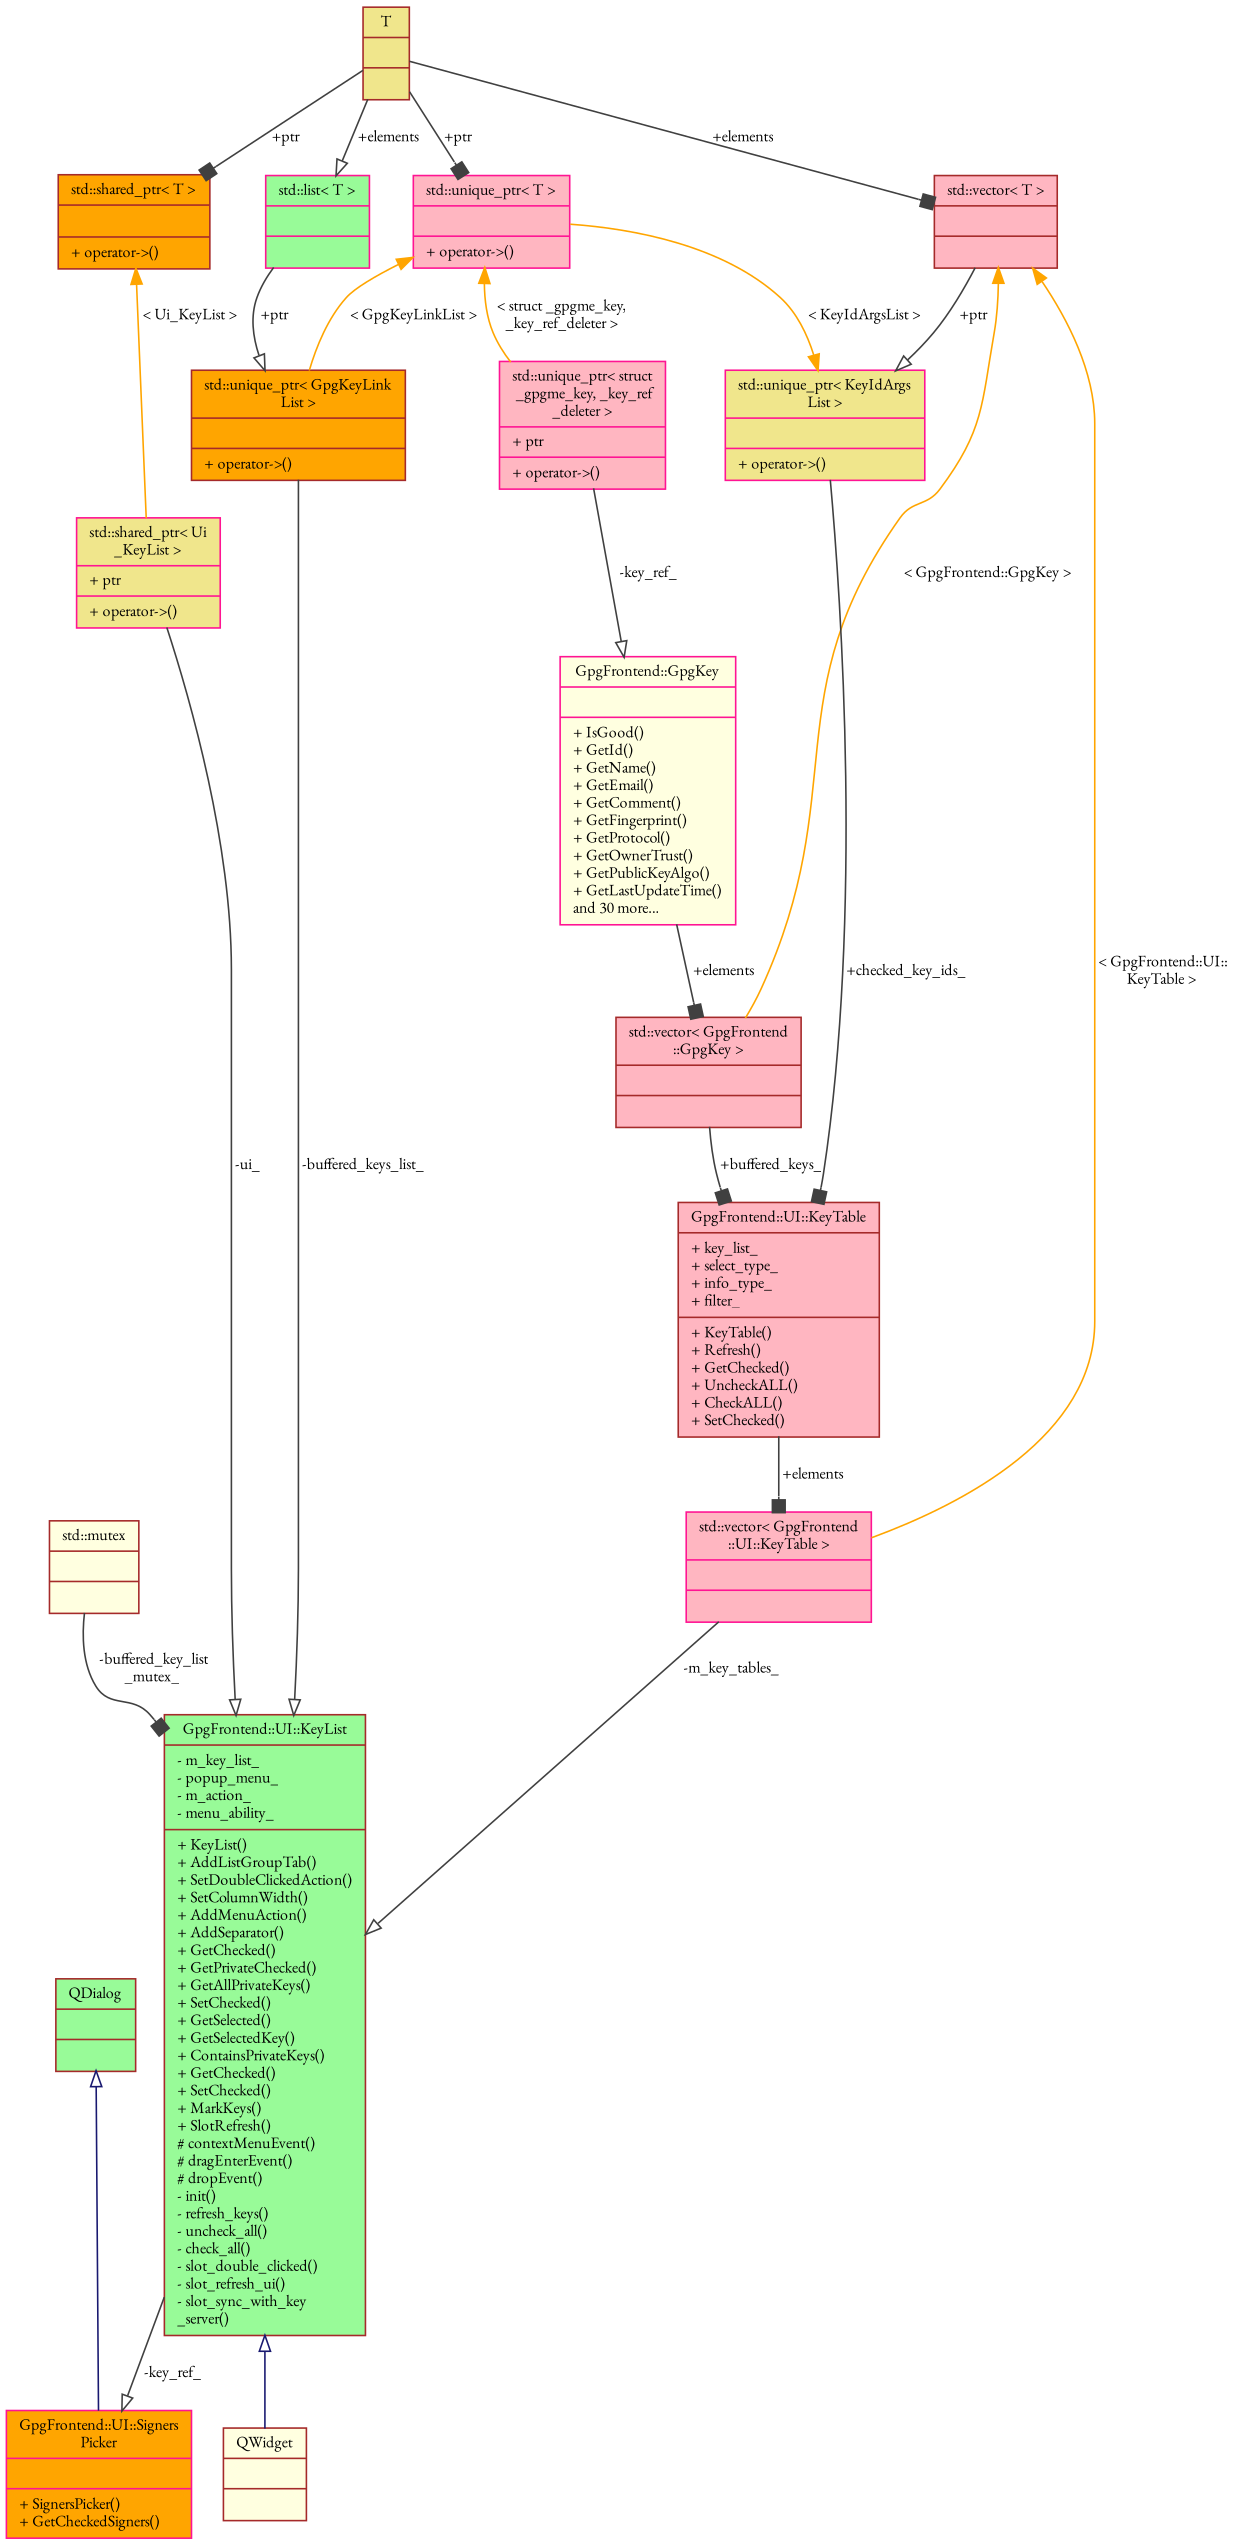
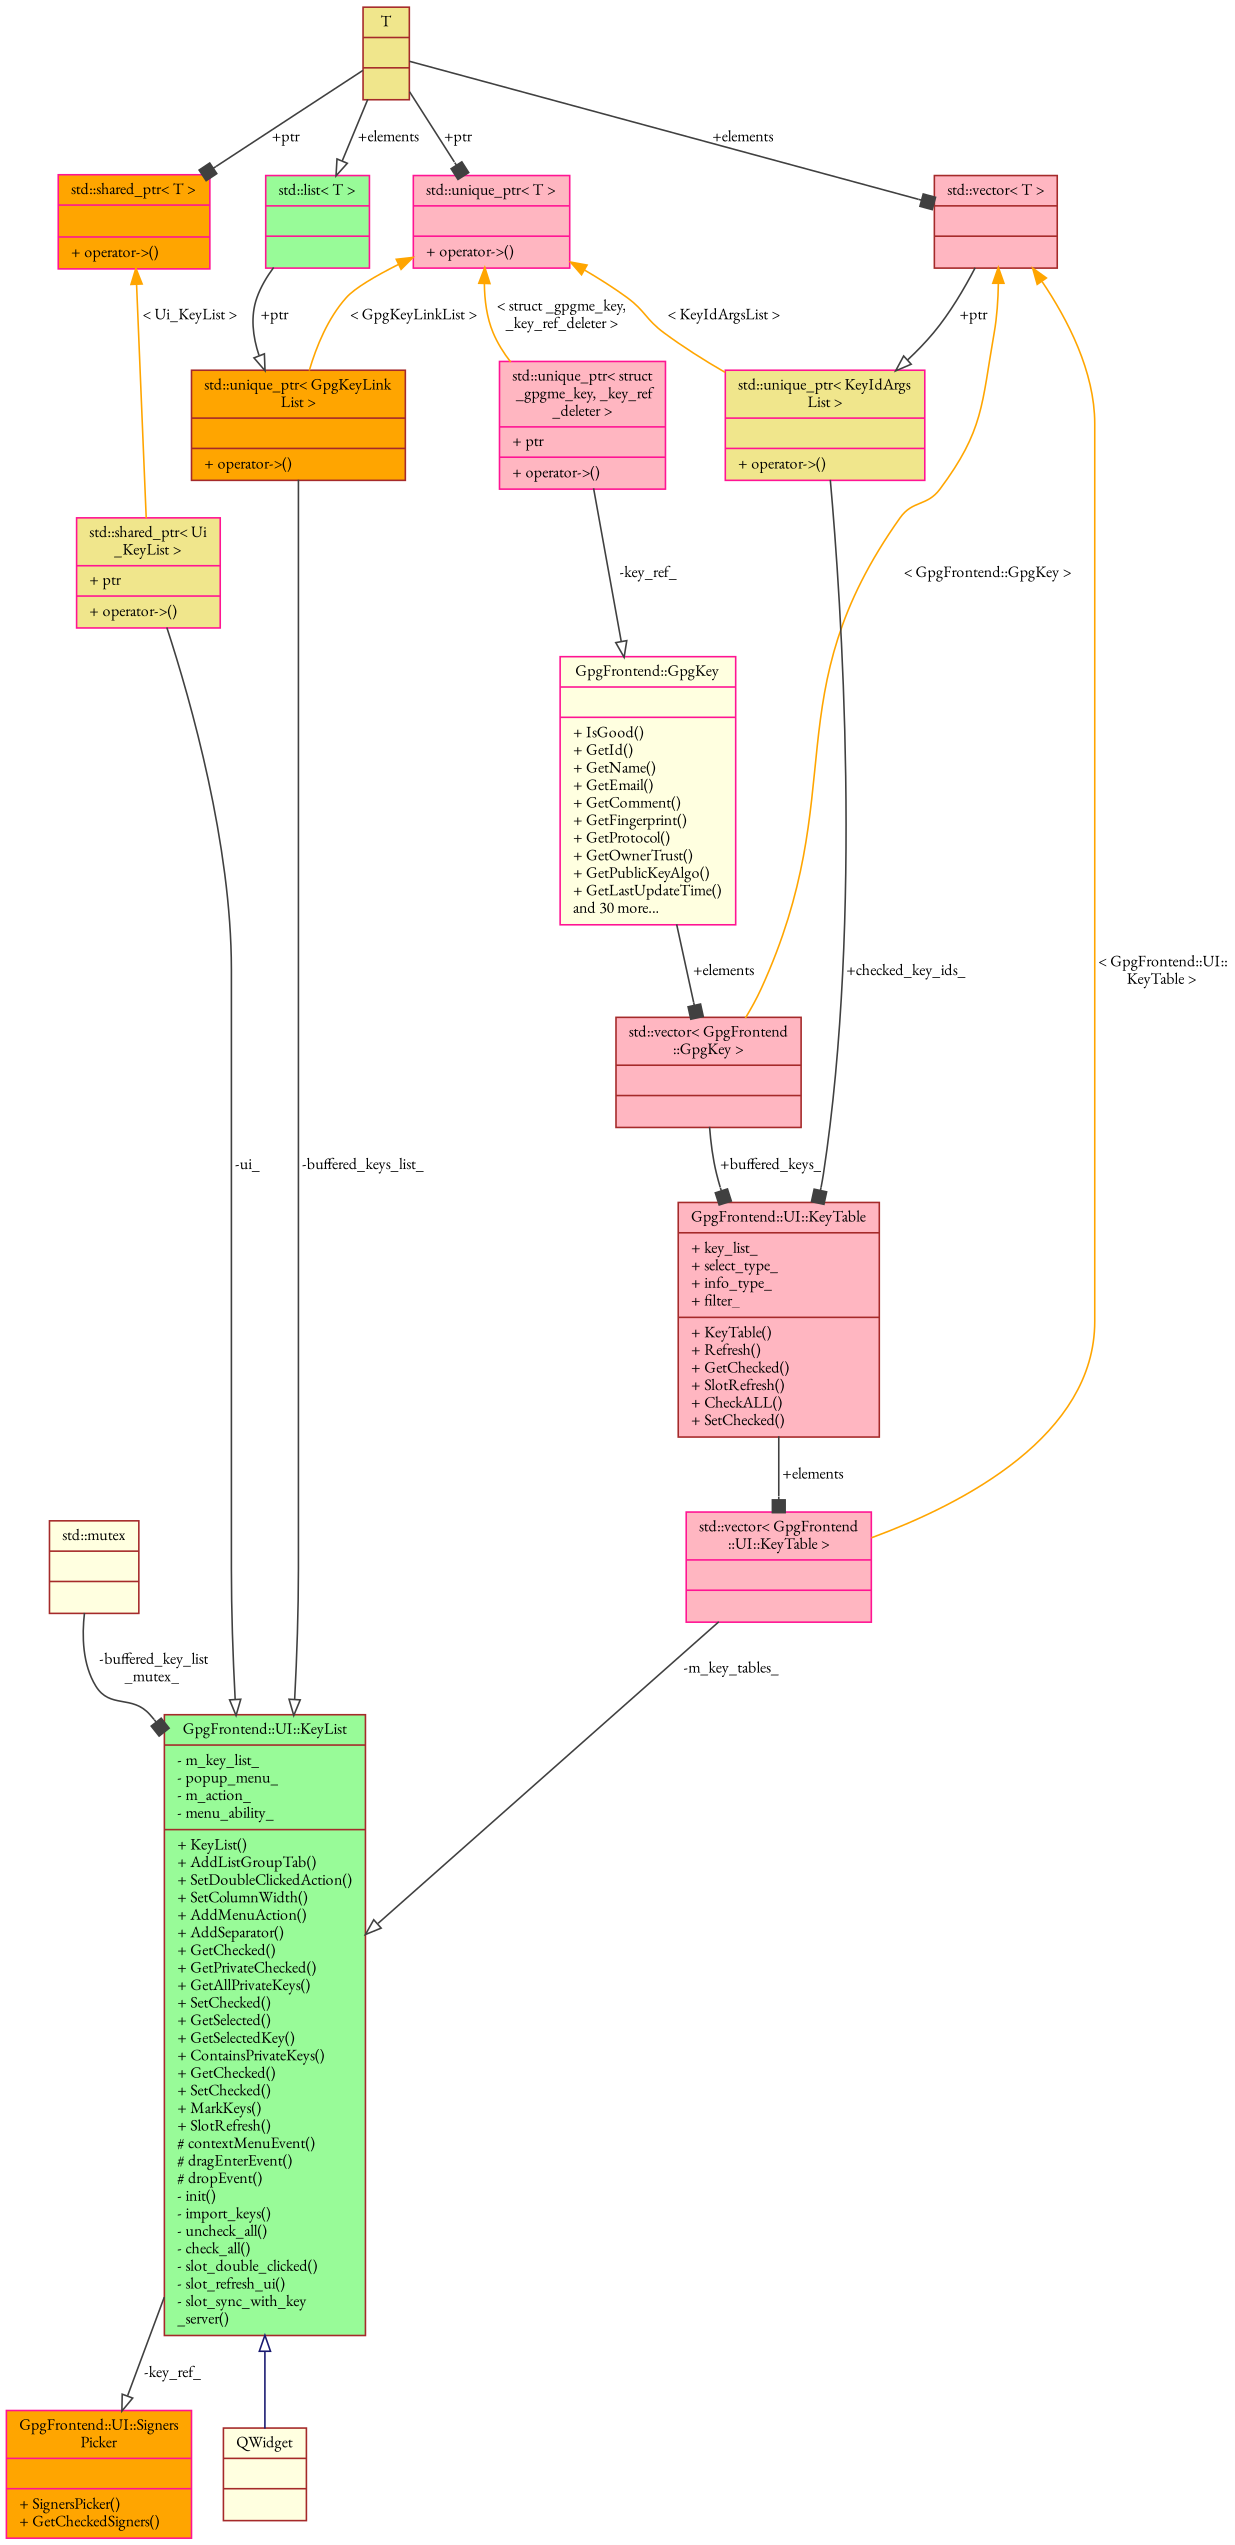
  digraph {
    fontname="EB Garamond"
    node [color=brown fillcolor=lightpink fontname="EB Garamond" fontsize=10 shape=record style=filled]
    edge [color=grey25 fontname="EB Garamond" fontsize=10 labelfontname=Helvetica labelfontsize=10 style=solid]
    n1 [color=deeppink fillcolor=orange fontcolor=black height=0.2 label="{GpgFrontend::UI::Signers\lPicker\n||+ SignersPicker()\l+ GetCheckedSigners()\l}" width=0.4]
-   n2 [fillcolor=palegreen height=0.2 label="{QDialog\n||}" width=0.4]
-   n3 [fillcolor=palegreen height=0.2 label="{GpgFrontend::UI::KeyList\n|- m_key_list_\l- popup_menu_\l- m_action_\l- menu_ability_\l|+ KeyList()\l+ AddListGroupTab()\l+ SetDoubleClickedAction()\l+ SetColumnWidth()\l+ AddMenuAction()\l+ AddSeparator()\l+ GetChecked()\l+ GetPrivateChecked()\l+ GetAllPrivateKeys()\l+ SetChecked()\l+ GetSelected()\l+ GetSelectedKey()\l+ ContainsPrivateKeys()\l+ GetChecked()\l+ SetChecked()\l+ MarkKeys()\l+ SlotRefresh()\l# contextMenuEvent()\l# dragEnterEvent()\l# dropEvent()\l- init()\l- refresh_keys()\l- uncheck_all()\l- check_all()\l- slot_double_clicked()\l- slot_refresh_ui()\l- slot_sync_with_key\l_server()\l}" width=0.4]
+   n3 [fillcolor=palegreen height=0.2 label="{GpgFrontend::UI::KeyList\n|- m_key_list_\l- popup_menu_\l- m_action_\l- menu_ability_\l|+ KeyList()\l+ AddListGroupTab()\l+ SetDoubleClickedAction()\l+ SetColumnWidth()\l+ AddMenuAction()\l+ AddSeparator()\l+ GetChecked()\l+ GetPrivateChecked()\l+ GetAllPrivateKeys()\l+ SetChecked()\l+ GetSelected()\l+ GetSelectedKey()\l+ ContainsPrivateKeys()\l+ GetChecked()\l+ SetChecked()\l+ MarkKeys()\l+ SlotRefresh()\l# contextMenuEvent()\l# dragEnterEvent()\l# dropEvent()\l- init()\l- import_keys()\l- uncheck_all()\l- check_all()\l- slot_double_clicked()\l- slot_refresh_ui()\l- slot_sync_with_key\l_server()\l}" width=0.4]
    n4 [fillcolor=lightyellow height=0.2 label="{QWidget\n||}" width=0.4]
    n5 [fillcolor=lightyellow height=0.2 label="{std::mutex\n||}" width=0.4]
    n6 [color=deeppink fillcolor=khaki height=0.2 label="{std::shared_ptr\< Ui\l_KeyList \>\n|+ ptr\l|+ operator-\>()\l}" width=0.4]
-   n7 [fillcolor=orange height=0.2 label="{std::shared_ptr\< T \>\n||+ operator-\>()\l}" width=0.4]
+   n7 [color=deeppink fillcolor=orange height=0.2 label="{std::shared_ptr\< T \>\n||+ operator-\>()\l}" width=0.4]
    n8 [fillcolor=khaki height=0.2 label="{T\n||}" width=0.4]
    n9 [color=deeppink height=0.2 label="{std::unique_ptr\< T \>\n||+ operator-\>()\l}" width=0.4]
    n10 [height=0.2 label="{std::vector\< T \>\n||}" width=0.4]
    n11 [color=deeppink fillcolor=palegreen height=0.2 label="{std::list\< T \>\n||}" width=0.4]
    n12 [color=deeppink height=0.2 label="{std::unique_ptr\< struct\l _gpgme_key, _key_ref\l_deleter \>\n|+ ptr\l|+ operator-\>()\l}" width=0.4]
    n13 [color=deeppink fillcolor=khaki height=0.2 label="{std::unique_ptr\< KeyIdArgs\lList \>\n||+ operator-\>()\l}" width=0.4]
    n14 [fillcolor=orange height=0.2 label="{std::unique_ptr\< GpgKeyLink\lList \>\n||+ operator-\>()\l}" width=0.4]
    n15 [color=deeppink height=0.2 label="{std::vector\< GpgFrontend\l::UI::KeyTable \>\n||}" width=0.4]
    n16 [height=0.2 label="{std::vector\< GpgFrontend\l::GpgKey \>\n||}" width=0.4]
-   n17 [height=0.2 label="{GpgFrontend::UI::KeyTable\n|+ key_list_\l+ select_type_\l+ info_type_\l+ filter_\l|+ KeyTable()\l+ Refresh()\l+ GetChecked()\l+ UncheckALL()\l+ CheckALL()\l+ SetChecked()\l}" width=0.4]
+   n17 [height=0.2 label="{GpgFrontend::UI::KeyTable\n|+ key_list_\l+ select_type_\l+ info_type_\l+ filter_\l|+ KeyTable()\l+ Refresh()\l+ GetChecked()\l+ SlotRefresh()\l+ CheckALL()\l+ SetChecked()\l}" width=0.4]
    n18 [color=deeppink fillcolor=lightyellow height=0.2 label="{GpgFrontend::GpgKey\n||+ IsGood()\l+ GetId()\l+ GetName()\l+ GetEmail()\l+ GetComment()\l+ GetFingerprint()\l+ GetProtocol()\l+ GetOwnerTrust()\l+ GetPublicKeyAlgo()\l+ GetLastUpdateTime()\land 30 more...\l}" width=0.4]
-   n2 -> n1 [arrowtail=onormal color=midnightblue dir=back]
    n3 -> n1 [arrowhead=onormal label=" -key_ref_"]
    n3 -> n4 [arrowtail=onormal color=midnightblue dir=back]
    n5 -> n3 [arrowhead=box label=" -buffered_key_list\l_mutex_"]
    n6 -> n3 [arrowhead=onormal label=" -ui_"]
    n7 -> n6 [color=orange dir=back label=" \< Ui_KeyList \>"]
    n8 -> n7 [arrowhead=box label=" +ptr"]
    n8 -> n9 [arrowhead=box label=" +ptr"]
    n8 -> n10 [arrowhead=box label=" +elements"]
    n8 -> n11 [arrowhead=onormal label=" +elements"]
    n9 -> n12 [color=orange dir=back label=" \< struct _gpgme_key,\l _key_ref_deleter \>"]
-   n13 -> n9 [color=orange dir=back label=" \< KeyIdArgsList \>"]
+   n9 -> n13 [color=orange dir=back label=" \< KeyIdArgsList \>"]
    n9 -> n14 [color=orange dir=back label=" \< GpgKeyLinkList \>"]
    n10 -> n13 [arrowhead=onormal label=" +ptr"]
    n10 -> n15 [color=orange dir=back label=" \< GpgFrontend::UI::\lKeyTable \>"]
    n10 -> n16 [color=orange dir=back label=" \< GpgFrontend::GpgKey \>"]
    n11 -> n14 [arrowhead=onormal label=" +ptr"]
    n12 -> n18 [arrowhead=onormal label=" -key_ref_"]
    n13 -> n17 [arrowhead=box label=" +checked_key_ids_"]
    n14 -> n3 [arrowhead=onormal label=" -buffered_keys_list_"]
    n15 -> n3 [arrowhead=onormal label=" -m_key_tables_"]
    n16 -> n17 [arrowhead=box label=" +buffered_keys_"]
    n17 -> n15 [arrowhead=box label=" +elements"]
    n18 -> n16 [arrowhead=box label=" +elements"]
  }
